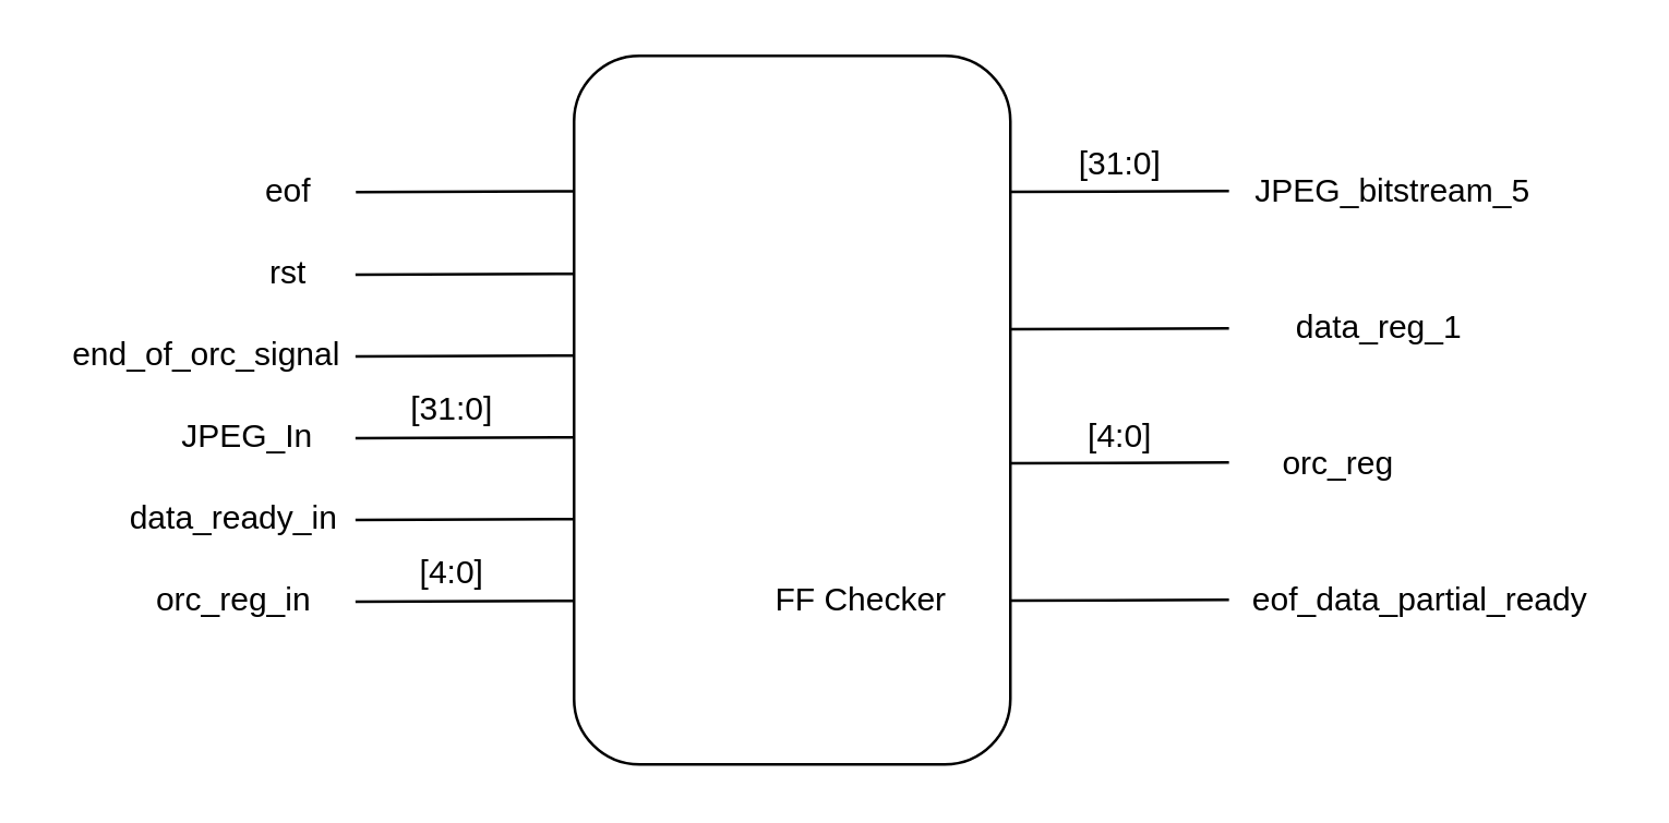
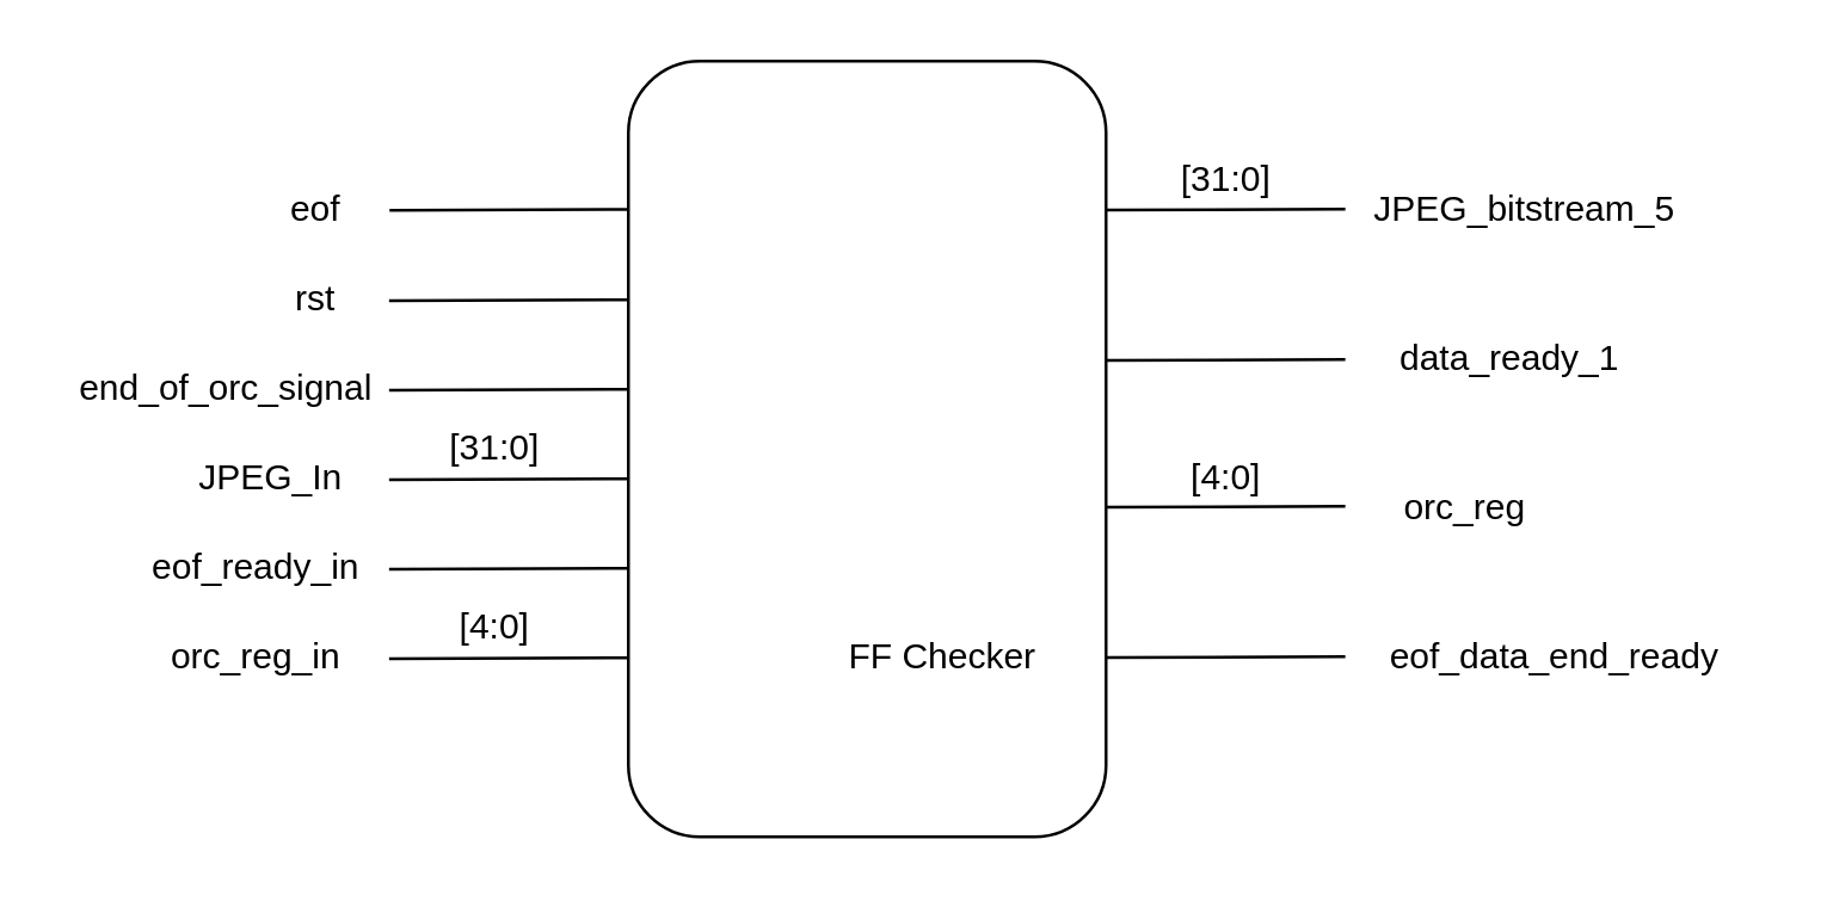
  <mxCell id="0" />
  <mxCell id="1" parent="0" />
  <mxCell id="2" value="" style="rounded=1;whiteSpace=wrap;html=1;" vertex="1" parent="1"><mxGeometry x="210" y="20" width="160" height="260" as="geometry" /></mxCell>
  <mxCell id="3" value="FF Checker" style="text;html=1;align=center;verticalAlign=middle;resizable=0;points=[];autosize=1;" vertex="1" parent="1"><mxGeometry x="275" y="210" width="80" height="20" as="geometry" /></mxCell>
  <mxCell id="4" value="" style="endArrow=none;html=1;entryX=0.001;entryY=0.191;entryDx=0;entryDy=0;entryPerimeter=0;" edge="1" parent="1" target="2"><mxGeometry width="50" height="50" relative="1" as="geometry"><mxPoint x="130" y="70" as="sourcePoint" /><mxPoint x="209" y="70" as="targetPoint" /></mxGeometry></mxCell>
  <mxCell id="5" value="" style="endArrow=none;html=1;entryX=0.001;entryY=0.191;entryDx=0;entryDy=0;entryPerimeter=0;" edge="1" parent="1"><mxGeometry width="50" height="50" relative="1" as="geometry"><mxPoint x="129.84" y="100.34" as="sourcePoint" /><mxPoint x="210" y="100" as="targetPoint" /></mxGeometry></mxCell>
  <mxCell id="6" value="" style="endArrow=none;html=1;entryX=0.001;entryY=0.191;entryDx=0;entryDy=0;entryPerimeter=0;" edge="1" parent="1"><mxGeometry width="50" height="50" relative="1" as="geometry"><mxPoint x="129.84" y="130.34" as="sourcePoint" /><mxPoint x="210" y="130" as="targetPoint" /></mxGeometry></mxCell>
  <mxCell id="7" value="" style="endArrow=none;html=1;entryX=0.001;entryY=0.191;entryDx=0;entryDy=0;entryPerimeter=0;" edge="1" parent="1"><mxGeometry width="50" height="50" relative="1" as="geometry"><mxPoint x="129.84" y="160.34" as="sourcePoint" /><mxPoint x="210" y="160" as="targetPoint" /></mxGeometry></mxCell>
  <mxCell id="8" value="" style="endArrow=none;html=1;entryX=0.001;entryY=0.191;entryDx=0;entryDy=0;entryPerimeter=0;" edge="1" parent="1"><mxGeometry width="50" height="50" relative="1" as="geometry"><mxPoint x="129.84" y="190.34" as="sourcePoint" /><mxPoint x="210" y="190" as="targetPoint" /></mxGeometry></mxCell>
  <mxCell id="9" value="" style="endArrow=none;html=1;entryX=0.001;entryY=0.191;entryDx=0;entryDy=0;entryPerimeter=0;" edge="1" parent="1"><mxGeometry width="50" height="50" relative="1" as="geometry"><mxPoint x="129.84" y="220.34" as="sourcePoint" /><mxPoint x="210" y="220" as="targetPoint" /></mxGeometry></mxCell>
  <mxCell id="10" value="eof" style="text;html=1;align=center;verticalAlign=middle;resizable=0;points=[];autosize=1;" vertex="1" parent="1"><mxGeometry x="90" y="60" width="30" height="20" as="geometry" /></mxCell>
  <mxCell id="11" value="rst" style="text;html=1;align=center;verticalAlign=middle;resizable=0;points=[];autosize=1;" vertex="1" parent="1"><mxGeometry x="90" y="90" width="30" height="20" as="geometry" /></mxCell>
  <mxCell id="12" value="end_of_orc_signal" style="text;html=1;align=center;verticalAlign=middle;resizable=0;points=[];autosize=1;" vertex="1" parent="1"><mxGeometry x="20" y="120" width="110" height="20" as="geometry" /></mxCell>
  <mxCell id="13" value="JPEG_In" style="text;html=1;align=center;verticalAlign=middle;resizable=0;points=[];autosize=1;" vertex="1" parent="1"><mxGeometry x="60" y="150" width="60" height="20" as="geometry" /></mxCell>
  <mxCell id="14" value="[31:0]" style="text;html=1;align=center;verticalAlign=middle;resizable=0;points=[];autosize=1;" vertex="1" parent="1"><mxGeometry x="140" y="140" width="50" height="20" as="geometry" /></mxCell>
- <mxCell id="15" value="data_ready_in" style="text;html=1;align=center;verticalAlign=middle;resizable=0;points=[];autosize=1;" vertex="1" parent="1"><mxGeometry x="40" y="180" width="90" height="20" as="geometry" /></mxCell>
+ <mxCell id="15" value="eof_ready_in" style="text;html=1;align=center;verticalAlign=middle;resizable=0;points=[];autosize=1;" vertex="1" parent="1"><mxGeometry x="40" y="180" width="90" height="20" as="geometry" /></mxCell>
  <mxCell id="16" value="orc_reg_in" style="text;html=1;align=center;verticalAlign=middle;resizable=0;points=[];autosize=1;" vertex="1" parent="1"><mxGeometry x="50" y="210" width="70" height="20" as="geometry" /></mxCell>
  <mxCell id="17" value="" style="endArrow=none;html=1;entryX=0.001;entryY=0.191;entryDx=0;entryDy=0;entryPerimeter=0;" edge="1" parent="1"><mxGeometry width="50" height="50" relative="1" as="geometry"><mxPoint x="370" y="69.92" as="sourcePoint" /><mxPoint x="450.16" y="69.58" as="targetPoint" /></mxGeometry></mxCell>
  <mxCell id="18" value="" style="endArrow=none;html=1;entryX=0.001;entryY=0.191;entryDx=0;entryDy=0;entryPerimeter=0;" edge="1" parent="1"><mxGeometry width="50" height="50" relative="1" as="geometry"><mxPoint x="370" y="120.34" as="sourcePoint" /><mxPoint x="450.16" y="120" as="targetPoint" /></mxGeometry></mxCell>
  <mxCell id="19" value="" style="endArrow=none;html=1;entryX=0.001;entryY=0.191;entryDx=0;entryDy=0;entryPerimeter=0;" edge="1" parent="1"><mxGeometry width="50" height="50" relative="1" as="geometry"><mxPoint x="370" y="219.92" as="sourcePoint" /><mxPoint x="450.16" y="219.58" as="targetPoint" /></mxGeometry></mxCell>
  <mxCell id="20" value="" style="endArrow=none;html=1;entryX=0.001;entryY=0.191;entryDx=0;entryDy=0;entryPerimeter=0;" edge="1" parent="1"><mxGeometry width="50" height="50" relative="1" as="geometry"><mxPoint x="370" y="169.51" as="sourcePoint" /><mxPoint x="450.16" y="169.17" as="targetPoint" /></mxGeometry></mxCell>
  <mxCell id="21" value="JPEG_bitstream_5" style="text;html=1;align=center;verticalAlign=middle;resizable=0;points=[];autosize=1;" vertex="1" parent="1"><mxGeometry x="450" y="60" width="120" height="20" as="geometry" /></mxCell>
  <mxCell id="22" value="[4:0]" style="text;html=1;align=center;verticalAlign=middle;resizable=0;points=[];autosize=1;" vertex="1" parent="1"><mxGeometry x="390" y="150" width="40" height="20" as="geometry" /></mxCell>
  <mxCell id="23" value="[4:0]" style="text;html=1;align=center;verticalAlign=middle;resizable=0;points=[];autosize=1;" vertex="1" parent="1"><mxGeometry x="145" y="200" width="40" height="20" as="geometry" /></mxCell>
  <mxCell id="24" value="[31:0]" style="text;html=1;align=center;verticalAlign=middle;resizable=0;points=[];autosize=1;" vertex="1" parent="1"><mxGeometry x="385" y="50" width="50" height="20" as="geometry" /></mxCell>
- <mxCell id="25" value="data_reg_1" style="text;html=1;align=center;verticalAlign=middle;resizable=0;points=[];autosize=1;" vertex="1" parent="1"><mxGeometry x="460" y="110" width="90" height="20" as="geometry" /></mxCell>
- <mxCell id="26" value="eof_data_partial_ready" style="text;html=1;align=center;verticalAlign=middle;resizable=0;points=[];autosize=1;" vertex="1" parent="1"><mxGeometry x="450" y="210" width="140" height="20" as="geometry" /></mxCell>
+ <mxCell id="25" value="data_ready_1" style="text;html=1;align=center;verticalAlign=middle;resizable=0;points=[];autosize=1;" vertex="1" parent="1"><mxGeometry x="460" y="110" width="90" height="20" as="geometry" /></mxCell>
+ <mxCell id="26" value="eof_data_end_ready" style="text;html=1;align=center;verticalAlign=middle;resizable=0;points=[];autosize=1;" vertex="1" parent="1"><mxGeometry x="450" y="210" width="140" height="20" as="geometry" /></mxCell>
  <mxCell id="27" value="orc_reg" style="text;html=1;align=center;verticalAlign=middle;resizable=0;points=[];autosize=1;" vertex="1" parent="1"><mxGeometry x="460" y="160" width="60" height="20" as="geometry" /></mxCell>
